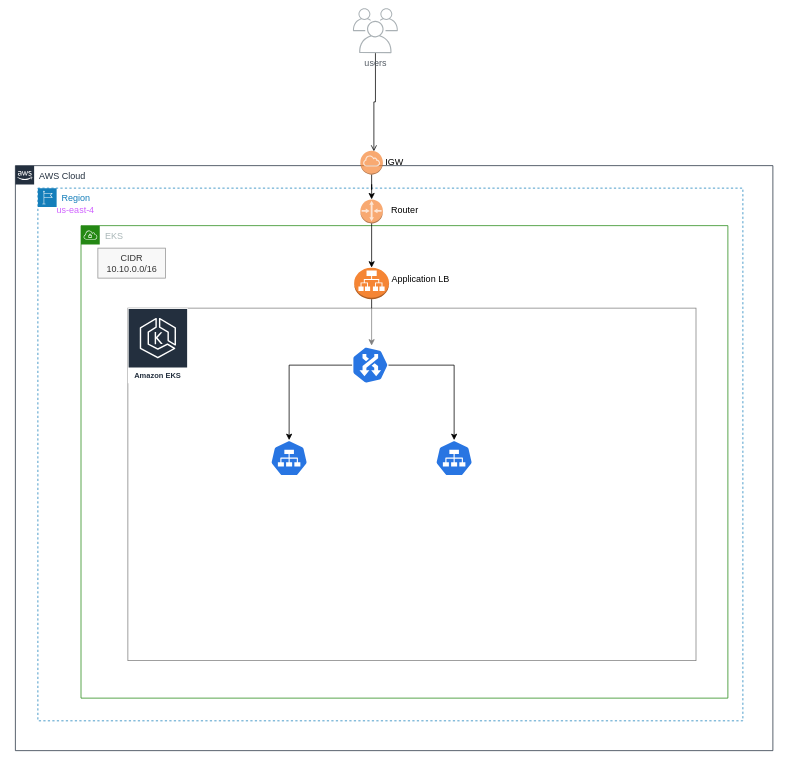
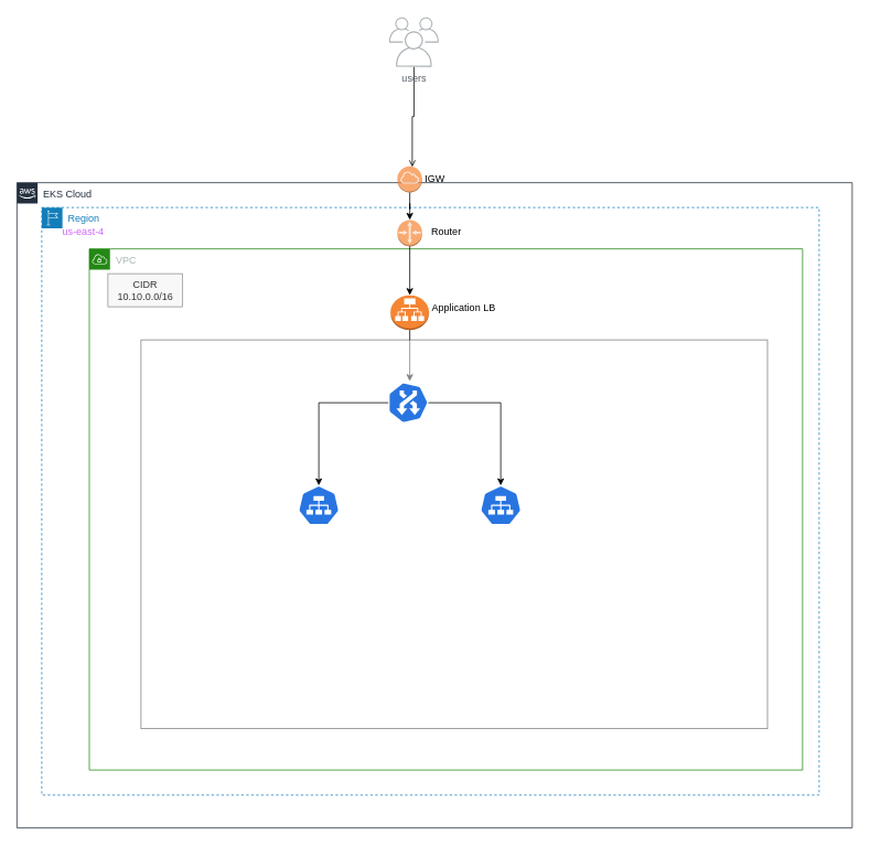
  <mxCell id="0" />
  <mxCell id="1" parent="0" />
- <mxCell id="2" value="AWS Cloud" style="points=[[0,0],[0.25,0],[0.5,0],[0.75,0],[1,0],[1,0.25],[1,0.5],[1,0.75],[1,1],[0.75,1],[0.5,1],[0.25,1],[0,1],[0,0.75],[0,0.5],[0,0.25]];outlineConnect=0;gradientColor=none;html=1;whiteSpace=wrap;fontSize=12;fontStyle=0;container=1;pointerEvents=0;collapsible=0;recursiveResize=0;shape=mxgraph.aws4.group;grIcon=mxgraph.aws4.group_aws_cloud_alt;strokeColor=#232F3E;fillColor=none;verticalAlign=top;align=left;spacingLeft=30;fontColor=#232F3E;dashed=0;" parent="1" vertex="1"><mxGeometry x="20" y="220" width="1010" height="780" as="geometry" /></mxCell>
+ <mxCell id="2" value="EKS Cloud" style="points=[[0,0],[0.25,0],[0.5,0],[0.75,0],[1,0],[1,0.25],[1,0.5],[1,0.75],[1,1],[0.75,1],[0.5,1],[0.25,1],[0,1],[0,0.75],[0,0.5],[0,0.25]];outlineConnect=0;gradientColor=none;html=1;whiteSpace=wrap;fontSize=12;fontStyle=0;container=1;pointerEvents=0;collapsible=0;recursiveResize=0;shape=mxgraph.aws4.group;grIcon=mxgraph.aws4.group_aws_cloud_alt;strokeColor=#232F3E;fillColor=none;verticalAlign=top;align=left;spacingLeft=30;fontColor=#232F3E;dashed=0;" parent="1" vertex="1"><mxGeometry x="20" y="220" width="1010" height="780" as="geometry" /></mxCell>
  <mxCell id="3" value="Region" style="points=[[0,0],[0.25,0],[0.5,0],[0.75,0],[1,0],[1,0.25],[1,0.5],[1,0.75],[1,1],[0.75,1],[0.5,1],[0.25,1],[0,1],[0,0.75],[0,0.5],[0,0.25]];outlineConnect=0;gradientColor=none;html=1;whiteSpace=wrap;fontSize=12;fontStyle=0;container=1;pointerEvents=0;collapsible=0;recursiveResize=0;shape=mxgraph.aws4.group;grIcon=mxgraph.aws4.group_region;strokeColor=#147EBA;fillColor=none;verticalAlign=top;align=left;spacingLeft=30;fontColor=#147EBA;dashed=1;" parent="1" vertex="1"><mxGeometry x="50" y="250" width="940" height="710.27" as="geometry" /></mxCell>
- <mxCell id="4" value="EKS" style="points=[[0,0],[0.25,0],[0.5,0],[0.75,0],[1,0],[1,0.25],[1,0.5],[1,0.75],[1,1],[0.75,1],[0.5,1],[0.25,1],[0,1],[0,0.75],[0,0.5],[0,0.25]];outlineConnect=0;gradientColor=none;html=1;whiteSpace=wrap;fontSize=12;fontStyle=0;container=1;pointerEvents=0;collapsible=0;recursiveResize=0;shape=mxgraph.aws4.group;grIcon=mxgraph.aws4.group_vpc;strokeColor=#248814;fillColor=none;verticalAlign=top;align=left;spacingLeft=30;fontColor=#AAB7B8;dashed=0;" parent="3" vertex="1"><mxGeometry x="57.5" y="50" width="862.5" height="630" as="geometry" /></mxCell>
+ <mxCell id="4" value="VPC" style="points=[[0,0],[0.25,0],[0.5,0],[0.75,0],[1,0],[1,0.25],[1,0.5],[1,0.75],[1,1],[0.75,1],[0.5,1],[0.25,1],[0,1],[0,0.75],[0,0.5],[0,0.25]];outlineConnect=0;gradientColor=none;html=1;whiteSpace=wrap;fontSize=12;fontStyle=0;container=1;pointerEvents=0;collapsible=0;recursiveResize=0;shape=mxgraph.aws4.group;grIcon=mxgraph.aws4.group_vpc;strokeColor=#248814;fillColor=none;verticalAlign=top;align=left;spacingLeft=30;fontColor=#AAB7B8;dashed=0;" parent="3" vertex="1"><mxGeometry x="57.5" y="50" width="862.5" height="630" as="geometry" /></mxCell>
  <mxCell id="5" style="edgeStyle=orthogonalEdgeStyle;rounded=0;orthogonalLoop=1;jettySize=auto;html=1;exitX=0.5;exitY=1;exitDx=0;exitDy=0;exitPerimeter=0;entryX=-0.02;entryY=0.464;entryDx=0;entryDy=0;entryPerimeter=0;" edge="1" parent="4" source="6" target="13"><mxGeometry relative="1" as="geometry" /></mxCell>
  <mxCell id="6" value="" style="outlineConnect=0;dashed=0;verticalLabelPosition=bottom;verticalAlign=top;align=center;html=1;shape=mxgraph.aws3.application_load_balancer;fillColor=#F58534;gradientColor=none;" parent="4" vertex="1"><mxGeometry x="364.25" y="56" width="46.5" height="42" as="geometry" /></mxCell>
  <mxCell id="7" value="CIDR&lt;br&gt;10.10.0.0/16&lt;br&gt;" style="text;html=1;align=center;verticalAlign=middle;resizable=0;points=[];autosize=1;strokeColor=#666666;fillColor=#f5f5f5;opacity=70;rounded=0;fontColor=#333333;" parent="4" vertex="1"><mxGeometry x="22.5" y="30" width="90" height="40" as="geometry" /></mxCell>
  <mxCell id="8" value="Application LB" style="text;html=1;align=center;verticalAlign=middle;resizable=0;points=[];autosize=1;strokeColor=none;fillColor=none;" parent="4" vertex="1"><mxGeometry x="402.5" y="56" width="100" height="30" as="geometry" /></mxCell>
  <mxCell id="9" value="" style="whiteSpace=wrap;html=1;opacity=50;" vertex="1" parent="4"><mxGeometry x="62.5" y="110" width="757.5" height="470" as="geometry" /></mxCell>
- <mxCell id="10" value="Amazon EKS" style="sketch=0;outlineConnect=0;fontColor=#232F3E;gradientColor=none;strokeColor=#ffffff;fillColor=#232F3E;dashed=0;verticalLabelPosition=middle;verticalAlign=bottom;align=center;html=1;whiteSpace=wrap;fontSize=10;fontStyle=1;spacing=3;shape=mxgraph.aws4.productIcon;prIcon=mxgraph.aws4.eks;" vertex="1" parent="4"><mxGeometry x="62.5" y="110" width="80" height="100" as="geometry" /></mxCell>
  <mxCell id="11" style="edgeStyle=orthogonalEdgeStyle;rounded=0;orthogonalLoop=1;jettySize=auto;html=1;exitX=0.5;exitY=1;exitDx=0;exitDy=0;exitPerimeter=0;entryX=0.5;entryY=0;entryDx=0;entryDy=0;entryPerimeter=0;" edge="1" parent="4" source="13" target="14"><mxGeometry relative="1" as="geometry" /></mxCell>
  <mxCell id="12" style="edgeStyle=orthogonalEdgeStyle;rounded=0;orthogonalLoop=1;jettySize=auto;html=1;exitX=0.5;exitY=0;exitDx=0;exitDy=0;exitPerimeter=0;entryX=0.5;entryY=0;entryDx=0;entryDy=0;entryPerimeter=0;" edge="1" parent="4" source="13" target="15"><mxGeometry relative="1" as="geometry" /></mxCell>
  <mxCell id="13" value="" style="sketch=0;html=1;dashed=0;whitespace=wrap;fillColor=#2875E2;strokeColor=#ffffff;points=[[0.005,0.63,0],[0.1,0.2,0],[0.9,0.2,0],[0.5,0,0],[0.995,0.63,0],[0.72,0.99,0],[0.5,1,0],[0.28,0.99,0]];shape=mxgraph.kubernetes.icon;prIcon=ing;rotation=90;" vertex="1" parent="4"><mxGeometry x="360.75" y="162" width="50" height="48" as="geometry" /></mxCell>
  <mxCell id="14" value="" style="sketch=0;html=1;dashed=0;whitespace=wrap;fillColor=#2875E2;strokeColor=#ffffff;points=[[0.005,0.63,0],[0.1,0.2,0],[0.9,0.2,0],[0.5,0,0],[0.995,0.63,0],[0.72,0.99,0],[0.5,1,0],[0.28,0.99,0]];shape=mxgraph.kubernetes.icon;prIcon=svc" vertex="1" parent="4"><mxGeometry x="252.5" y="286" width="50" height="48" as="geometry" /></mxCell>
  <mxCell id="15" value="" style="sketch=0;html=1;dashed=0;whitespace=wrap;fillColor=#2875E2;strokeColor=#ffffff;points=[[0.005,0.63,0],[0.1,0.2,0],[0.9,0.2,0],[0.5,0,0],[0.995,0.63,0],[0.72,0.99,0],[0.5,1,0],[0.28,0.99,0]];shape=mxgraph.kubernetes.icon;prIcon=svc" vertex="1" parent="4"><mxGeometry x="472.5" y="286" width="50" height="48" as="geometry" /></mxCell>
  <mxCell id="16" value="&lt;font color=&quot;#d063ff&quot;&gt;us-east-4&lt;/font&gt;" style="text;html=1;align=center;verticalAlign=middle;resizable=0;points=[];autosize=1;strokeColor=none;fillColor=none;" parent="3" vertex="1"><mxGeometry x="15" y="15" width="70" height="30" as="geometry" /></mxCell>
  <mxCell id="17" value="Router" style="text;html=1;align=center;verticalAlign=middle;resizable=0;points=[];autosize=1;strokeColor=none;fillColor=none;" parent="3" vertex="1"><mxGeometry x="458.75" y="15" width="60" height="30" as="geometry" /></mxCell>
  <mxCell id="18" value="" style="outlineConnect=0;dashed=0;verticalLabelPosition=bottom;verticalAlign=top;align=center;html=1;shape=mxgraph.aws3.router;fillColor=#F58534;gradientColor=none;rounded=0;opacity=70;" parent="3" vertex="1"><mxGeometry x="430" y="15" width="30" height="32" as="geometry" /></mxCell>
  <mxCell id="19" style="edgeStyle=orthogonalEdgeStyle;rounded=0;orthogonalLoop=1;jettySize=auto;html=1;exitX=0.5;exitY=1;exitDx=0;exitDy=0;exitPerimeter=0;entryX=0.5;entryY=0;entryDx=0;entryDy=0;entryPerimeter=0;" parent="3" source="18" target="6" edge="1"><mxGeometry relative="1" as="geometry" /></mxCell>
  <mxCell id="20" style="edgeStyle=orthogonalEdgeStyle;rounded=0;orthogonalLoop=1;jettySize=auto;html=1;entryX=0.5;entryY=0;entryDx=0;entryDy=0;entryPerimeter=0;" parent="1" source="23" target="18" edge="1"><mxGeometry relative="1" as="geometry" /></mxCell>
  <mxCell id="21" style="edgeStyle=orthogonalEdgeStyle;rounded=0;orthogonalLoop=1;jettySize=auto;html=1;entryX=-0.04;entryY=0.033;entryDx=0;entryDy=0;entryPerimeter=0;endArrow=open;" edge="1" parent="1" source="22" target="24"><mxGeometry relative="1" as="geometry" /></mxCell>
- <mxCell id="22" value="users" style="sketch=0;outlineConnect=0;gradientColor=none;fontColor=#545B64;strokeColor=none;fillColor=#879196;dashed=0;verticalLabelPosition=bottom;verticalAlign=top;align=center;html=1;fontSize=12;fontStyle=0;aspect=fixed;shape=mxgraph.aws4.illustration_users;pointerEvents=1;rounded=0;opacity=70;" parent="1" vertex="1"><mxGeometry x="470" y="10" width="60" height="60" as="geometry" /></mxCell>
+ <mxCell id="22" value="users" style="sketch=0;outlineConnect=0;gradientColor=none;fontColor=#545B64;strokeColor=none;fillColor=#879196;dashed=0;verticalLabelPosition=bottom;verticalAlign=top;align=center;html=1;fontSize=12;fontStyle=0;aspect=fixed;shape=mxgraph.aws4.illustration_users;pointerEvents=1;rounded=0;opacity=70;" parent="1" vertex="1"><mxGeometry x="470" y="20" width="60" height="60" as="geometry" /></mxCell>
  <mxCell id="23" value="" style="outlineConnect=0;dashed=0;verticalLabelPosition=bottom;verticalAlign=top;align=center;html=1;shape=mxgraph.aws3.internet_gateway;fillColor=#F58534;gradientColor=none;rounded=0;opacity=70;" parent="1" vertex="1"><mxGeometry x="480" y="200" width="30" height="32" as="geometry" /></mxCell>
  <mxCell id="24" value="IGW" style="text;html=1;align=center;verticalAlign=middle;resizable=0;points=[];autosize=1;strokeColor=none;fillColor=none;" parent="1" vertex="1"><mxGeometry x="500" y="200" width="50" height="30" as="geometry" /></mxCell>
